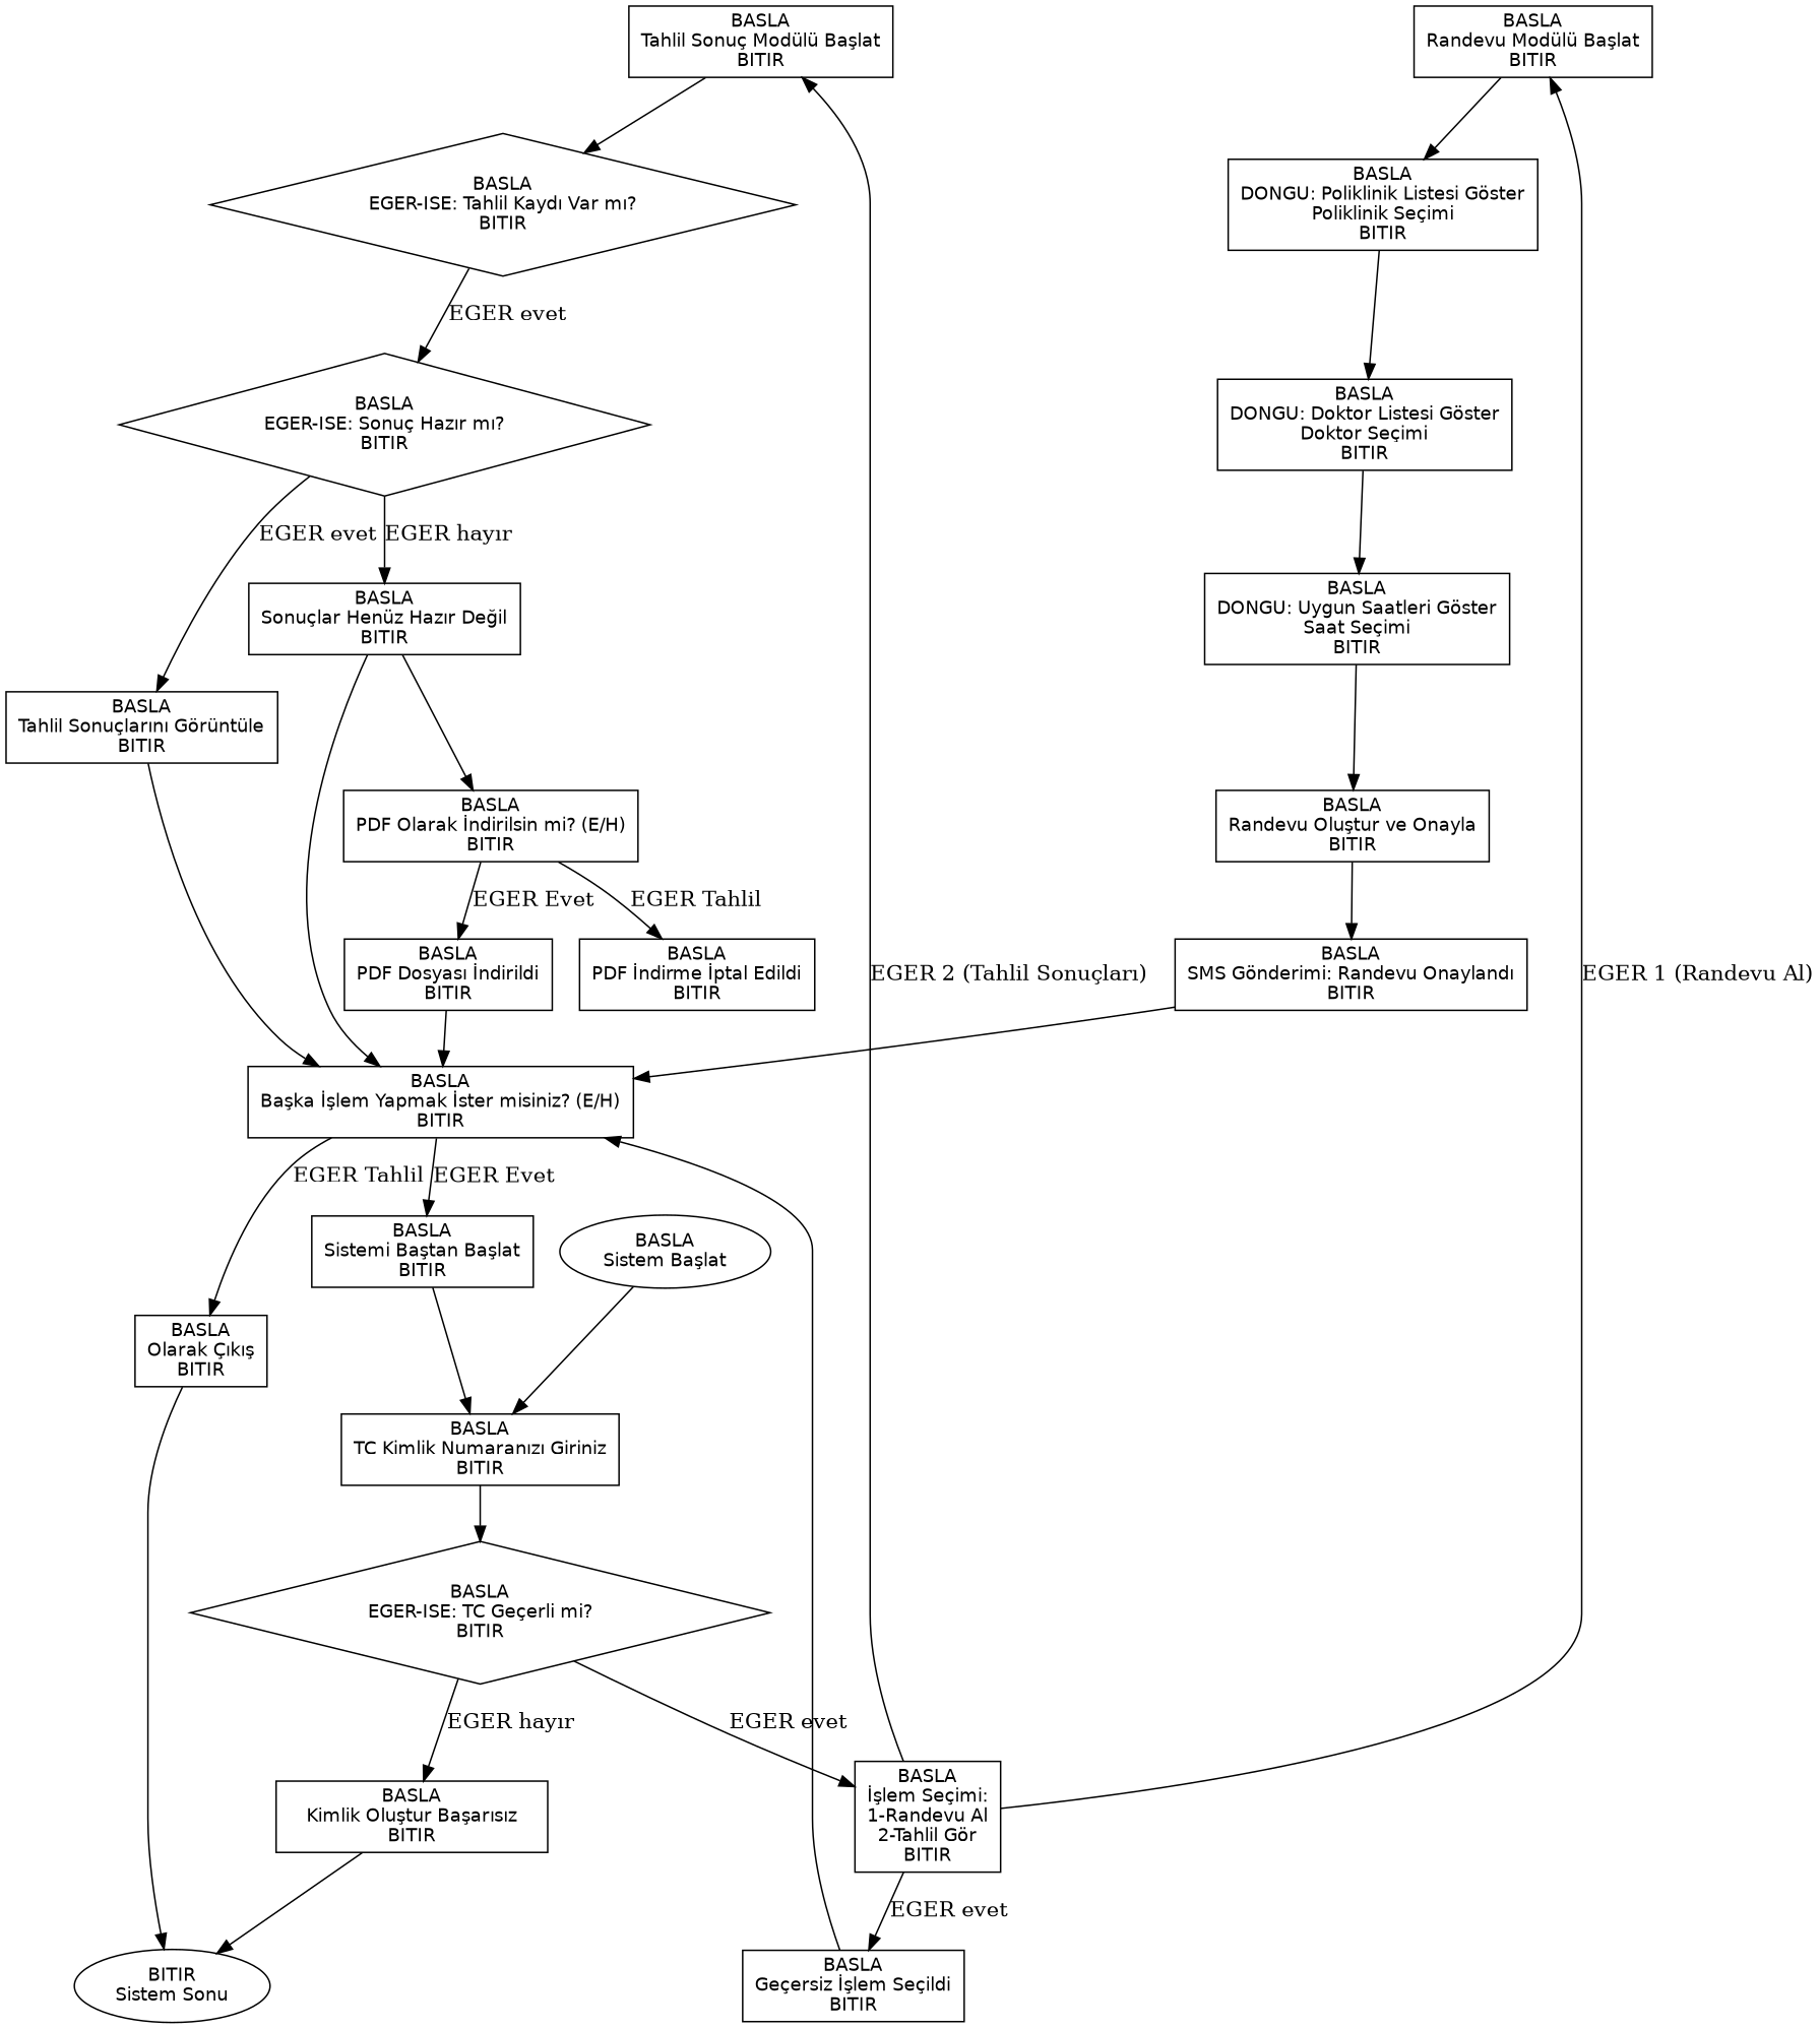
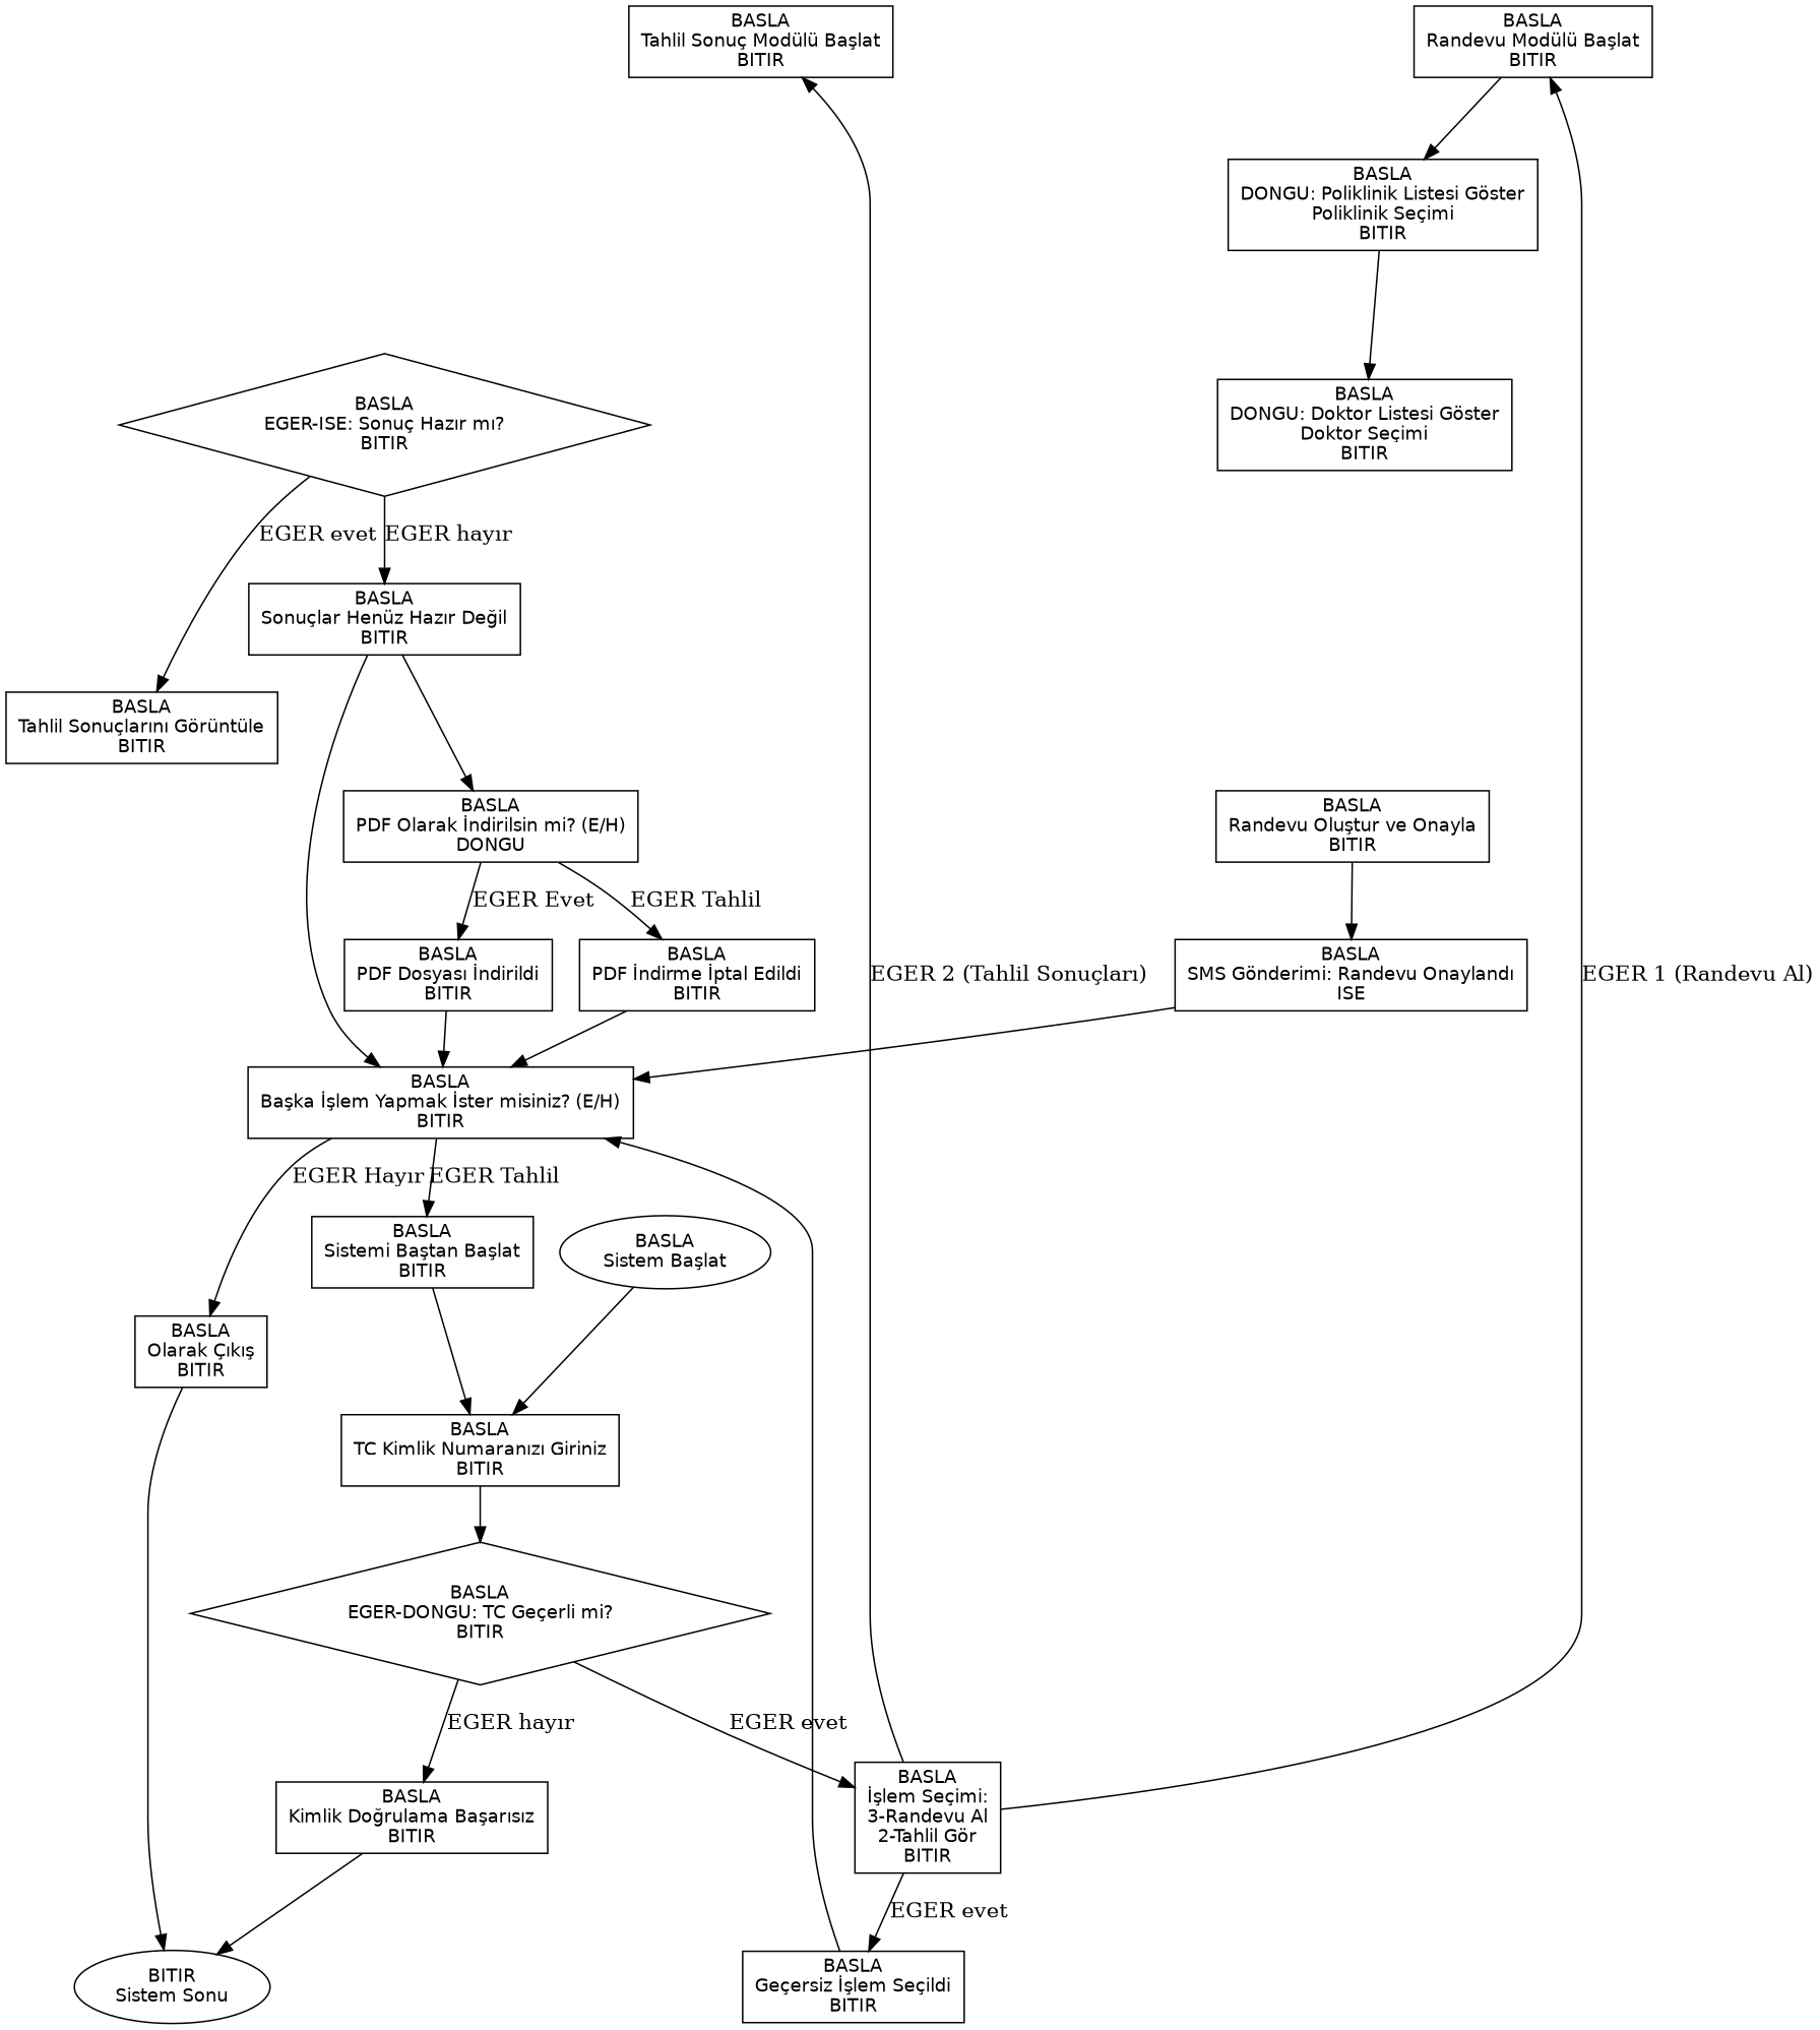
  digraph {
    rankdir=TB
    node [fontname=Helvetica fontsize=12 shape=box]
    n1 [label="BASLA\nRandevu Modülü Başlat\nBITIR"]
    n2 [label="BASLA\nTahlil Sonuç Modülü Başlat\nBITIR"]
    n3 [label="BASLA\nPDF Dosyası İndirildi\nBITIR"]
    n4 [label="BASLA\nPDF İndirme İptal Edildi\nBITIR"]
    n5 [label="BASLA\nDONGU: Poliklinik Listesi Göster\nPoliklinik Seçimi\nBITIR"]
-   n6 [label="BASLA\nEGER-ISE: Tahlil Kaydı Var mı?\nBITIR" shape=diamond]
    n7 [label="BASLA\nBaşka İşlem Yapmak İster misiniz? (E/H)\nBITIR"]
    n8 [label="BASLA\nSistem Başlat" shape=oval]
    n9 [label="BASLA\nTC Kimlik Numaranızı Giriniz\nBITIR"]
-   n10 [label="BASLA\nEGER-ISE: TC Geçerli mi?\nBITIR" shape=diamond]
+   n10 [label="BASLA\nEGER-DONGU: TC Geçerli mi?\nBITIR" shape=diamond]
    n11 [label="BITIR\nSistem Sonu" shape=oval]
-   n12 [label="BASLA\nKimlik Oluştur Başarısız\nBITIR"]
-   n13 [label="BASLA\nİşlem Seçimi:\n1-Randevu Al\n2-Tahlil Gör\nBITIR"]
+   n12 [label="BASLA\nKimlik Doğrulama Başarısız\nBITIR"]
+   n13 [label="BASLA\nİşlem Seçimi:\n3-Randevu Al\n2-Tahlil Gör\nBITIR"]
    n14 [label="BASLA\nGeçersiz İşlem Seçildi\nBITIR"]
    n15 [label="BASLA\nSistemi Baştan Başlat\nBITIR"]
    n16 [label="BASLA\nOlarak Çıkış\nBITIR"]
    n17 [label="BASLA\nDONGU: Doktor Listesi Göster\nDoktor Seçimi\nBITIR"]
-   n18 [label="BASLA\nDONGU: Uygun Saatleri Göster\nSaat Seçimi\nBITIR"]
    n19 [label="BASLA\nRandevu Oluştur ve Onayla\nBITIR"]
-   n20 [label="BASLA\nSMS Gönderimi: Randevu Onaylandı\nBITIR"]
+   n20 [label="BASLA\nSMS Gönderimi: Randevu Onaylandı\nISE"]
    n21 [label="BASLA\nEGER-ISE: Sonuç Hazır mı?\nBITIR" shape=diamond]
    n22 [label="BASLA\nSonuçlar Henüz Hazır Değil\nBITIR"]
    n23 [label="BASLA\nTahlil Sonuçlarını Görüntüle\nBITIR"]
-   n24 [label="BASLA\nPDF Olarak İndirilsin mi? (E/H)\nBITIR"]
+   n24 [label="BASLA\nPDF Olarak İndirilsin mi? (E/H)\nDONGU"]
    subgraph sub_1 {
      rank=same
      n1
      n2
    }
    subgraph sub_2 {
      rank=same
      n3
      n4
    }
    n1 -> n5
-   n2 -> n6
    n3 -> n7
-   n23 -> n7
+   n4 -> n7
    n5 -> n17
-   n6 -> n21 [label="EGER evet"]
-   n7 -> n15 [label="EGER Evet"]
-   n7 -> n16 [label="EGER Tahlil"]
+   n7 -> n15 [label="EGER Tahlil"]
+   n7 -> n16 [label="EGER Hayır"]
    n8 -> n9
    n9 -> n10
    n10 -> n12 [label="EGER hayır"]
    n10 -> n13 [label="EGER evet"]
    n12 -> n11
    n13 -> n1 [label="EGER 1 (Randevu Al)"]
    n13 -> n2 [label="EGER 2 (Tahlil Sonuçları)"]
    n13 -> n14 [label="EGER evet"]
    n14 -> n7
    n15 -> n9
    n16 -> n11
-   n17 -> n18
-   n18 -> n19
    n19 -> n20
    n20 -> n7
    n21 -> n22 [label="EGER hayır"]
    n21 -> n23 [label="EGER evet"]
    n22 -> n7
    n22 -> n24
    n24 -> n3 [label="EGER Evet"]
    n24 -> n4 [label="EGER Tahlil"]
  }
